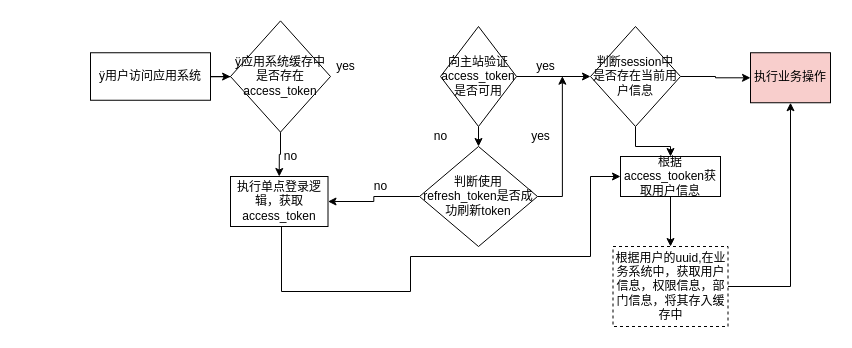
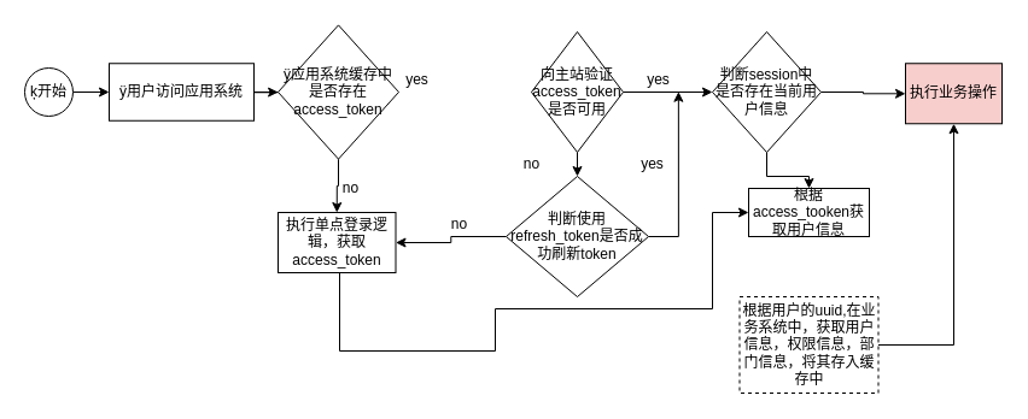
  <mxCell id="0" />
  <mxCell id="1" parent="0" />
+ <mxCell id="2" style="edgeStyle=orthogonalEdgeStyle;rounded=0;orthogonalLoop=1;jettySize=auto;html=1;exitX=1;exitY=0.5;exitDx=0;exitDy=0;entryX=0;entryY=0.5;entryDx=0;entryDy=0;" edge="1" parent="1" source="3" target="5"><mxGeometry relative="1" as="geometry" /></mxCell>
+ <mxCell id="3" value="&lt;font style=&quot;vertical-align: inherit&quot;&gt;&lt;font style=&quot;vertical-align: inherit&quot;&gt;ķ开始&lt;/font&gt;&lt;/font&gt;" style="ellipse;whiteSpace=wrap;html=1;aspect=fixed;" vertex="1" parent="1"><mxGeometry x="20" y="56" width="40" height="40" as="geometry" /></mxCell>
  <mxCell id="4" style="edgeStyle=orthogonalEdgeStyle;rounded=0;orthogonalLoop=1;jettySize=auto;html=1;" edge="1" parent="1" source="5" target="7"><mxGeometry relative="1" as="geometry" /></mxCell>
  <mxCell id="5" value="&lt;font style=&quot;vertical-align: inherit&quot;&gt;&lt;font style=&quot;vertical-align: inherit&quot;&gt;ÿ用户访问应用系统&lt;/font&gt;&lt;/font&gt;" style="rounded=0;whiteSpace=wrap;html=1;" vertex="1" parent="1"><mxGeometry x="90" y="52.25" width="120" height="47.5" as="geometry" /></mxCell>
  <mxCell id="6" style="edgeStyle=orthogonalEdgeStyle;rounded=0;orthogonalLoop=1;jettySize=auto;html=1;exitX=0.5;exitY=1;exitDx=0;exitDy=0;entryX=0.5;entryY=0;entryDx=0;entryDy=0;" edge="1" parent="1" source="7" target="20"><mxGeometry relative="1" as="geometry" /></mxCell>
  <mxCell id="7" value="&lt;font style=&quot;vertical-align: inherit&quot;&gt;&lt;font style=&quot;vertical-align: inherit&quot;&gt;ÿ应用系统缓存中是否存在access_token&lt;/font&gt;&lt;/font&gt;" style="rhombus;whiteSpace=wrap;html=1;" vertex="1" parent="1"><mxGeometry x="230" y="20.38" width="100" height="111.25" as="geometry" /></mxCell>
  <mxCell id="8" style="edgeStyle=orthogonalEdgeStyle;rounded=0;orthogonalLoop=1;jettySize=auto;html=1;entryX=0;entryY=0.5;entryDx=0;entryDy=0;" edge="1" parent="1" source="10" target="15"><mxGeometry relative="1" as="geometry"><mxPoint x="480" y="76" as="targetPoint" /></mxGeometry></mxCell>
  <mxCell id="9" style="edgeStyle=orthogonalEdgeStyle;rounded=0;orthogonalLoop=1;jettySize=auto;html=1;exitX=0.5;exitY=1;exitDx=0;exitDy=0;entryX=0.5;entryY=0;entryDx=0;entryDy=0;" edge="1" parent="1" source="10" target="26"><mxGeometry relative="1" as="geometry" /></mxCell>
  <mxCell id="10" value="&lt;span&gt;向主站验证access_token是否可用&lt;/span&gt;" style="rhombus;whiteSpace=wrap;html=1;" vertex="1" parent="1"><mxGeometry x="440" y="26" width="76" height="100" as="geometry" /></mxCell>
  <mxCell id="11" value="yes" style="text;html=1;align=center;verticalAlign=middle;resizable=0;points=[];autosize=1;" vertex="1" parent="1"><mxGeometry x="330" y="56" width="30" height="20" as="geometry" /></mxCell>
  <mxCell id="12" value="yes" style="text;html=1;align=center;verticalAlign=middle;resizable=0;points=[];autosize=1;" vertex="1" parent="1"><mxGeometry x="530" y="56" width="30" height="20" as="geometry" /></mxCell>
  <mxCell id="13" value="" style="edgeStyle=orthogonalEdgeStyle;rounded=0;orthogonalLoop=1;jettySize=auto;html=1;" edge="1" parent="1" source="15" target="16"><mxGeometry relative="1" as="geometry" /></mxCell>
  <mxCell id="14" style="edgeStyle=orthogonalEdgeStyle;rounded=0;orthogonalLoop=1;jettySize=auto;html=1;exitX=0.5;exitY=1;exitDx=0;exitDy=0;" edge="1" parent="1" source="15" target="18"><mxGeometry relative="1" as="geometry" /></mxCell>
  <mxCell id="15" value="判断session中是否存在当前用户信息" style="rhombus;whiteSpace=wrap;html=1;" vertex="1" parent="1"><mxGeometry x="590" y="26" width="90" height="100" as="geometry" /></mxCell>
  <mxCell id="16" value="执行业务操作" style="whiteSpace=wrap;html=1;fillColor=#f8cecc;" vertex="1" parent="1"><mxGeometry x="750" y="52.25" width="80" height="50" as="geometry" /></mxCell>
- <mxCell id="17" style="edgeStyle=orthogonalEdgeStyle;rounded=0;orthogonalLoop=1;jettySize=auto;html=1;" edge="1" parent="1" source="18" target="23"><mxGeometry relative="1" as="geometry" /></mxCell>
  <mxCell id="18" value="根据access_tooken获取用户信息" style="whiteSpace=wrap;html=1;" vertex="1" parent="1"><mxGeometry x="620" y="156" width="100" height="40" as="geometry" /></mxCell>
  <mxCell id="19" style="edgeStyle=orthogonalEdgeStyle;rounded=0;orthogonalLoop=1;jettySize=auto;html=1;entryX=0;entryY=0.5;entryDx=0;entryDy=0;" edge="1" parent="1" source="20" target="18"><mxGeometry relative="1" as="geometry"><mxPoint x="290" y="356" as="targetPoint" /><Array as="points"><mxPoint x="281" y="291" /><mxPoint x="410" y="291" /><mxPoint x="410" y="256" /><mxPoint x="590" y="256" /><mxPoint x="590" y="176" /></Array></mxGeometry></mxCell>
  <mxCell id="20" value="执行单点登录逻辑，获取access_token" style="whiteSpace=wrap;html=1;rotation=0;" vertex="1" parent="1"><mxGeometry x="230" y="176" width="97.5" height="50" as="geometry" /></mxCell>
  <mxCell id="21" value="no" style="text;html=1;align=center;verticalAlign=middle;resizable=0;points=[];autosize=1;" vertex="1" parent="1"><mxGeometry x="275" y="146" width="30" height="20" as="geometry" /></mxCell>
  <mxCell id="22" style="edgeStyle=orthogonalEdgeStyle;rounded=0;orthogonalLoop=1;jettySize=auto;html=1;exitX=1;exitY=0.5;exitDx=0;exitDy=0;entryX=0.5;entryY=1;entryDx=0;entryDy=0;" edge="1" parent="1" source="23" target="16"><mxGeometry relative="1" as="geometry" /></mxCell>
  <mxCell id="23" value="根据用户的uuid,在业务系统中，获取用户信息，权限信息，部门信息，将其存入缓存中" style="whiteSpace=wrap;html=1;dashed=1;" vertex="1" parent="1"><mxGeometry x="612.5" y="246" width="115" height="80" as="geometry" /></mxCell>
  <mxCell id="24" style="edgeStyle=orthogonalEdgeStyle;rounded=0;orthogonalLoop=1;jettySize=auto;html=1;exitX=1;exitY=0.5;exitDx=0;exitDy=0;entryX=1.062;entryY=0.986;entryDx=0;entryDy=0;entryPerimeter=0;" edge="1" parent="1" source="26" target="12"><mxGeometry relative="1" as="geometry" /></mxCell>
  <mxCell id="25" style="edgeStyle=orthogonalEdgeStyle;rounded=0;orthogonalLoop=1;jettySize=auto;html=1;entryX=1;entryY=0.5;entryDx=0;entryDy=0;" edge="1" parent="1" source="26" target="20"><mxGeometry relative="1" as="geometry" /></mxCell>
  <mxCell id="26" value="判断使用refresh_token是否成功刷新token" style="rhombus;whiteSpace=wrap;html=1;" vertex="1" parent="1"><mxGeometry x="419" y="146" width="118" height="100" as="geometry" /></mxCell>
  <mxCell id="27" value="no" style="text;html=1;align=center;verticalAlign=middle;resizable=0;points=[];autosize=1;" vertex="1" parent="1"><mxGeometry x="425" y="126" width="30" height="20" as="geometry" /></mxCell>
  <mxCell id="28" value="no" style="text;html=1;align=center;verticalAlign=middle;resizable=0;points=[];autosize=1;" vertex="1" parent="1"><mxGeometry x="365" y="176" width="30" height="20" as="geometry" /></mxCell>
  <mxCell id="29" value="yes" style="text;html=1;align=center;verticalAlign=middle;resizable=0;points=[];autosize=1;" vertex="1" parent="1"><mxGeometry x="525" y="126" width="30" height="20" as="geometry" /></mxCell>
